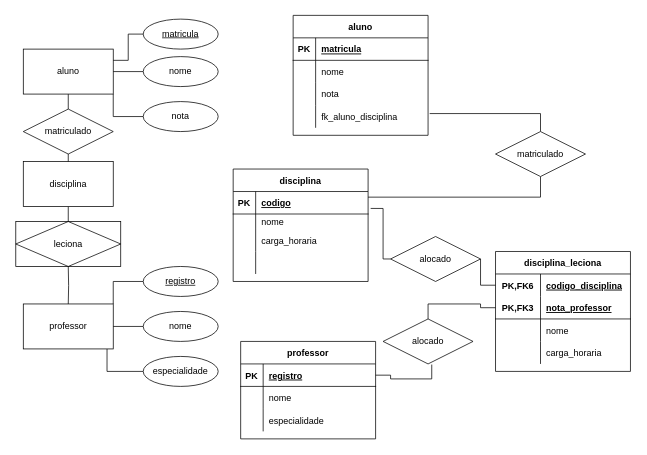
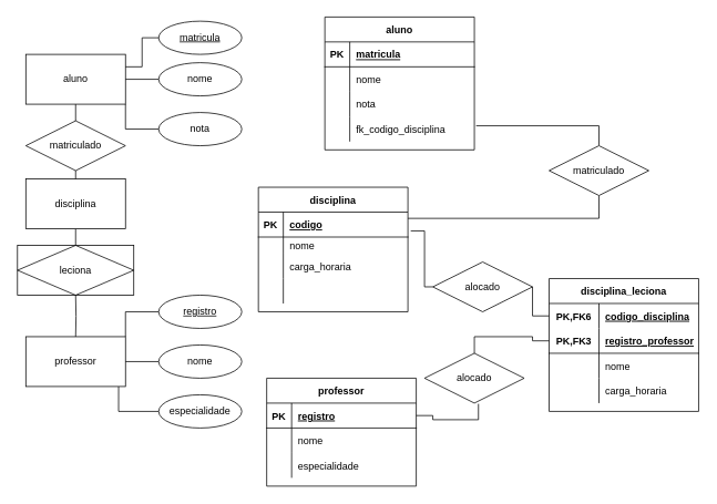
  <mxCell id="0" />
  <mxCell id="1" parent="0" />
  <mxCell id="2" style="edgeStyle=orthogonalEdgeStyle;rounded=0;orthogonalLoop=1;jettySize=auto;html=1;exitX=0.5;exitY=1;exitDx=0;exitDy=0;entryX=0.5;entryY=0;entryDx=0;entryDy=0;endArrow=none;endFill=0;" edge="1" parent="1" source="3" target="20"><mxGeometry relative="1" as="geometry" /></mxCell>
  <mxCell id="3" value="aluno" style="rounded=0;whiteSpace=wrap;html=1;" vertex="1" parent="1"><mxGeometry x="30" y="65" width="120" height="60" as="geometry" /></mxCell>
  <mxCell id="4" value="professor" style="rounded=0;whiteSpace=wrap;html=1;" vertex="1" parent="1"><mxGeometry x="30" y="405" width="120" height="60" as="geometry" /></mxCell>
  <mxCell id="5" style="edgeStyle=orthogonalEdgeStyle;rounded=0;orthogonalLoop=1;jettySize=auto;html=1;exitX=0.5;exitY=1;exitDx=0;exitDy=0;entryX=0.5;entryY=0;entryDx=0;entryDy=0;endArrow=none;endFill=0;" edge="1" parent="1" source="6"><mxGeometry relative="1" as="geometry"><mxPoint x="90" y="295" as="targetPoint" /></mxGeometry></mxCell>
  <mxCell id="6" value="disciplina" style="rounded=0;whiteSpace=wrap;html=1;" vertex="1" parent="1"><mxGeometry x="30" y="215" width="120" height="60" as="geometry" /></mxCell>
  <mxCell id="7" style="edgeStyle=orthogonalEdgeStyle;rounded=0;orthogonalLoop=1;jettySize=auto;html=1;exitX=0;exitY=0.5;exitDx=0;exitDy=0;entryX=1;entryY=0.25;entryDx=0;entryDy=0;endArrow=none;endFill=0;" edge="1" parent="1" source="8" target="3"><mxGeometry relative="1" as="geometry" /></mxCell>
  <mxCell id="8" value="matricula" style="ellipse;whiteSpace=wrap;html=1;align=center;fontStyle=4;" vertex="1" parent="1"><mxGeometry x="190" y="25" width="100" height="40" as="geometry" /></mxCell>
  <mxCell id="9" style="edgeStyle=orthogonalEdgeStyle;rounded=0;orthogonalLoop=1;jettySize=auto;html=1;exitX=0;exitY=0.5;exitDx=0;exitDy=0;entryX=1;entryY=0.5;entryDx=0;entryDy=0;endArrow=none;endFill=0;" edge="1" parent="1" source="10" target="3"><mxGeometry relative="1" as="geometry" /></mxCell>
  <mxCell id="10" value="nome" style="ellipse;whiteSpace=wrap;html=1;align=center;" vertex="1" parent="1"><mxGeometry x="190" y="75" width="100" height="40" as="geometry" /></mxCell>
  <mxCell id="11" style="edgeStyle=orthogonalEdgeStyle;rounded=0;orthogonalLoop=1;jettySize=auto;html=1;exitX=0;exitY=0.5;exitDx=0;exitDy=0;entryX=1;entryY=1;entryDx=0;entryDy=0;endArrow=none;endFill=0;" edge="1" parent="1" source="12" target="3"><mxGeometry relative="1" as="geometry" /></mxCell>
  <mxCell id="12" value="nota" style="ellipse;whiteSpace=wrap;html=1;align=center;" vertex="1" parent="1"><mxGeometry x="190" y="135" width="100" height="40" as="geometry" /></mxCell>
  <mxCell id="13" style="edgeStyle=orthogonalEdgeStyle;rounded=0;orthogonalLoop=1;jettySize=auto;html=1;exitX=0;exitY=0.5;exitDx=0;exitDy=0;entryX=1;entryY=0;entryDx=0;entryDy=0;endArrow=none;endFill=0;" edge="1" parent="1" source="14" target="4"><mxGeometry relative="1" as="geometry" /></mxCell>
  <mxCell id="14" value="registro" style="ellipse;whiteSpace=wrap;html=1;align=center;fontStyle=4;" vertex="1" parent="1"><mxGeometry x="190" y="355" width="100" height="40" as="geometry" /></mxCell>
  <mxCell id="15" style="edgeStyle=orthogonalEdgeStyle;rounded=0;orthogonalLoop=1;jettySize=auto;html=1;exitX=0;exitY=0.5;exitDx=0;exitDy=0;entryX=1;entryY=0.5;entryDx=0;entryDy=0;endArrow=none;endFill=0;" edge="1" parent="1" source="16" target="4"><mxGeometry relative="1" as="geometry" /></mxCell>
  <mxCell id="16" value="nome" style="ellipse;whiteSpace=wrap;html=1;align=center;" vertex="1" parent="1"><mxGeometry x="190" y="415" width="100" height="40" as="geometry" /></mxCell>
  <mxCell id="17" style="edgeStyle=orthogonalEdgeStyle;rounded=0;orthogonalLoop=1;jettySize=auto;html=1;exitX=0;exitY=0.5;exitDx=0;exitDy=0;entryX=0.931;entryY=1.002;entryDx=0;entryDy=0;entryPerimeter=0;endArrow=none;endFill=0;" edge="1" parent="1" source="18" target="4"><mxGeometry relative="1" as="geometry" /></mxCell>
  <mxCell id="18" value="especialidade" style="ellipse;whiteSpace=wrap;html=1;align=center;" vertex="1" parent="1"><mxGeometry x="190" y="475" width="100" height="40" as="geometry" /></mxCell>
  <mxCell id="19" style="edgeStyle=orthogonalEdgeStyle;rounded=0;orthogonalLoop=1;jettySize=auto;html=1;exitX=0.5;exitY=1;exitDx=0;exitDy=0;entryX=0.5;entryY=0;entryDx=0;entryDy=0;endArrow=none;endFill=0;" edge="1" parent="1" source="20" target="6"><mxGeometry relative="1" as="geometry" /></mxCell>
  <mxCell id="20" value="matriculado" style="shape=rhombus;perimeter=rhombusPerimeter;whiteSpace=wrap;html=1;align=center;" vertex="1" parent="1"><mxGeometry x="30" y="145" width="120" height="60" as="geometry" /></mxCell>
  <mxCell id="21" style="edgeStyle=orthogonalEdgeStyle;rounded=0;orthogonalLoop=1;jettySize=auto;html=1;exitX=0.5;exitY=1;exitDx=0;exitDy=0;endArrow=none;endFill=0;" edge="1" parent="1" target="4"><mxGeometry relative="1" as="geometry"><mxPoint x="90" y="355" as="sourcePoint" /></mxGeometry></mxCell>
  <mxCell id="22" value="aluno" style="shape=table;startSize=30;container=1;collapsible=1;childLayout=tableLayout;fixedRows=1;rowLines=0;fontStyle=1;align=center;resizeLast=1;" vertex="1" parent="1"><mxGeometry x="390" y="20" width="180" height="160" as="geometry" /></mxCell>
  <mxCell id="23" value="" style="shape=tableRow;horizontal=0;startSize=0;swimlaneHead=0;swimlaneBody=0;fillColor=none;collapsible=0;dropTarget=0;points=[[0,0.5],[1,0.5]];portConstraint=eastwest;top=0;left=0;right=0;bottom=1;" vertex="1" parent="22"><mxGeometry y="30" width="180" height="30" as="geometry" /></mxCell>
  <mxCell id="24" value="PK" style="shape=partialRectangle;connectable=0;fillColor=none;top=0;left=0;bottom=0;right=0;fontStyle=1;overflow=hidden;" vertex="1" parent="23"><mxGeometry width="30" height="30" as="geometry"><mxRectangle width="30" height="30" as="alternateBounds" /></mxGeometry></mxCell>
  <mxCell id="25" value="matricula" style="shape=partialRectangle;connectable=0;fillColor=none;top=0;left=0;bottom=0;right=0;align=left;spacingLeft=6;fontStyle=5;overflow=hidden;" vertex="1" parent="23"><mxGeometry x="30" width="150" height="30" as="geometry"><mxRectangle width="150" height="30" as="alternateBounds" /></mxGeometry></mxCell>
  <mxCell id="26" value="" style="shape=tableRow;horizontal=0;startSize=0;swimlaneHead=0;swimlaneBody=0;fillColor=none;collapsible=0;dropTarget=0;points=[[0,0.5],[1,0.5]];portConstraint=eastwest;top=0;left=0;right=0;bottom=0;" vertex="1" parent="22"><mxGeometry y="60" width="180" height="30" as="geometry" /></mxCell>
  <mxCell id="27" value="" style="shape=partialRectangle;connectable=0;fillColor=none;top=0;left=0;bottom=0;right=0;editable=1;overflow=hidden;" vertex="1" parent="26"><mxGeometry width="30" height="30" as="geometry"><mxRectangle width="30" height="30" as="alternateBounds" /></mxGeometry></mxCell>
  <mxCell id="28" value="nome" style="shape=partialRectangle;connectable=0;fillColor=none;top=0;left=0;bottom=0;right=0;align=left;spacingLeft=6;overflow=hidden;" vertex="1" parent="26"><mxGeometry x="30" width="150" height="30" as="geometry"><mxRectangle width="150" height="30" as="alternateBounds" /></mxGeometry></mxCell>
  <mxCell id="29" value="" style="shape=tableRow;horizontal=0;startSize=0;swimlaneHead=0;swimlaneBody=0;fillColor=none;collapsible=0;dropTarget=0;points=[[0,0.5],[1,0.5]];portConstraint=eastwest;top=0;left=0;right=0;bottom=0;" vertex="1" parent="22"><mxGeometry y="90" width="180" height="30" as="geometry" /></mxCell>
  <mxCell id="30" value="" style="shape=partialRectangle;connectable=0;fillColor=none;top=0;left=0;bottom=0;right=0;editable=1;overflow=hidden;" vertex="1" parent="29"><mxGeometry width="30" height="30" as="geometry"><mxRectangle width="30" height="30" as="alternateBounds" /></mxGeometry></mxCell>
  <mxCell id="31" value="nota" style="shape=partialRectangle;connectable=0;fillColor=none;top=0;left=0;bottom=0;right=0;align=left;spacingLeft=6;overflow=hidden;" vertex="1" parent="29"><mxGeometry x="30" width="150" height="30" as="geometry"><mxRectangle width="150" height="30" as="alternateBounds" /></mxGeometry></mxCell>
  <mxCell id="32" value="" style="shape=tableRow;horizontal=0;startSize=0;swimlaneHead=0;swimlaneBody=0;fillColor=none;collapsible=0;dropTarget=0;points=[[0,0.5],[1,0.5]];portConstraint=eastwest;top=0;left=0;right=0;bottom=0;" vertex="1" parent="22"><mxGeometry y="120" width="180" height="30" as="geometry" /></mxCell>
  <mxCell id="33" value="" style="shape=partialRectangle;connectable=0;fillColor=none;top=0;left=0;bottom=0;right=0;editable=1;overflow=hidden;" vertex="1" parent="32"><mxGeometry width="30" height="30" as="geometry"><mxRectangle width="30" height="30" as="alternateBounds" /></mxGeometry></mxCell>
- <mxCell id="34" value="fk_aluno_disciplina" style="shape=partialRectangle;connectable=0;fillColor=none;top=0;left=0;bottom=0;right=0;align=left;spacingLeft=6;overflow=hidden;" vertex="1" parent="32"><mxGeometry x="30" width="150" height="30" as="geometry"><mxRectangle width="150" height="30" as="alternateBounds" /></mxGeometry></mxCell>
+ <mxCell id="34" value="fk_codigo_disciplina" style="shape=partialRectangle;connectable=0;fillColor=none;top=0;left=0;bottom=0;right=0;align=left;spacingLeft=6;overflow=hidden;" vertex="1" parent="32"><mxGeometry x="30" width="150" height="30" as="geometry"><mxRectangle width="150" height="30" as="alternateBounds" /></mxGeometry></mxCell>
  <mxCell id="35" value="professor" style="shape=table;startSize=30;container=1;collapsible=1;childLayout=tableLayout;fixedRows=1;rowLines=0;fontStyle=1;align=center;resizeLast=1;" vertex="1" parent="1"><mxGeometry x="320" y="455" width="180" height="130" as="geometry" /></mxCell>
  <mxCell id="36" value="" style="shape=tableRow;horizontal=0;startSize=0;swimlaneHead=0;swimlaneBody=0;fillColor=none;collapsible=0;dropTarget=0;points=[[0,0.5],[1,0.5]];portConstraint=eastwest;top=0;left=0;right=0;bottom=1;" vertex="1" parent="35"><mxGeometry y="30" width="180" height="30" as="geometry" /></mxCell>
  <mxCell id="37" value="PK" style="shape=partialRectangle;connectable=0;fillColor=none;top=0;left=0;bottom=0;right=0;fontStyle=1;overflow=hidden;" vertex="1" parent="36"><mxGeometry width="30" height="30" as="geometry"><mxRectangle width="30" height="30" as="alternateBounds" /></mxGeometry></mxCell>
  <mxCell id="38" value="registro" style="shape=partialRectangle;connectable=0;fillColor=none;top=0;left=0;bottom=0;right=0;align=left;spacingLeft=6;fontStyle=5;overflow=hidden;" vertex="1" parent="36"><mxGeometry x="30" width="150" height="30" as="geometry"><mxRectangle width="150" height="30" as="alternateBounds" /></mxGeometry></mxCell>
  <mxCell id="39" value="" style="shape=tableRow;horizontal=0;startSize=0;swimlaneHead=0;swimlaneBody=0;fillColor=none;collapsible=0;dropTarget=0;points=[[0,0.5],[1,0.5]];portConstraint=eastwest;top=0;left=0;right=0;bottom=0;" vertex="1" parent="35"><mxGeometry y="60" width="180" height="30" as="geometry" /></mxCell>
  <mxCell id="40" value="" style="shape=partialRectangle;connectable=0;fillColor=none;top=0;left=0;bottom=0;right=0;editable=1;overflow=hidden;" vertex="1" parent="39"><mxGeometry width="30" height="30" as="geometry"><mxRectangle width="30" height="30" as="alternateBounds" /></mxGeometry></mxCell>
  <mxCell id="41" value="nome" style="shape=partialRectangle;connectable=0;fillColor=none;top=0;left=0;bottom=0;right=0;align=left;spacingLeft=6;overflow=hidden;" vertex="1" parent="39"><mxGeometry x="30" width="150" height="30" as="geometry"><mxRectangle width="150" height="30" as="alternateBounds" /></mxGeometry></mxCell>
  <mxCell id="42" value="" style="shape=tableRow;horizontal=0;startSize=0;swimlaneHead=0;swimlaneBody=0;fillColor=none;collapsible=0;dropTarget=0;points=[[0,0.5],[1,0.5]];portConstraint=eastwest;top=0;left=0;right=0;bottom=0;" vertex="1" parent="35"><mxGeometry y="90" width="180" height="30" as="geometry" /></mxCell>
  <mxCell id="43" value="" style="shape=partialRectangle;connectable=0;fillColor=none;top=0;left=0;bottom=0;right=0;editable=1;overflow=hidden;" vertex="1" parent="42"><mxGeometry width="30" height="30" as="geometry"><mxRectangle width="30" height="30" as="alternateBounds" /></mxGeometry></mxCell>
  <mxCell id="44" value="especialidade" style="shape=partialRectangle;connectable=0;fillColor=none;top=0;left=0;bottom=0;right=0;align=left;spacingLeft=6;overflow=hidden;" vertex="1" parent="42"><mxGeometry x="30" width="150" height="30" as="geometry"><mxRectangle width="150" height="30" as="alternateBounds" /></mxGeometry></mxCell>
  <mxCell id="45" style="edgeStyle=orthogonalEdgeStyle;rounded=0;orthogonalLoop=1;jettySize=auto;html=1;exitX=1;exitY=0.25;exitDx=0;exitDy=0;entryX=0.5;entryY=1;entryDx=0;entryDy=0;endArrow=none;endFill=0;" edge="1" parent="1" source="46" target="60"><mxGeometry relative="1" as="geometry" /></mxCell>
  <mxCell id="46" value="disciplina" style="shape=table;startSize=30;container=1;collapsible=1;childLayout=tableLayout;fixedRows=1;rowLines=0;fontStyle=1;align=center;resizeLast=1;" vertex="1" parent="1"><mxGeometry x="310" y="225" width="180" height="150" as="geometry" /></mxCell>
  <mxCell id="47" value="" style="shape=tableRow;horizontal=0;startSize=0;swimlaneHead=0;swimlaneBody=0;fillColor=none;collapsible=0;dropTarget=0;points=[[0,0.5],[1,0.5]];portConstraint=eastwest;top=0;left=0;right=0;bottom=1;" vertex="1" parent="46"><mxGeometry y="30" width="180" height="30" as="geometry" /></mxCell>
  <mxCell id="48" value="PK" style="shape=partialRectangle;connectable=0;fillColor=none;top=0;left=0;bottom=0;right=0;fontStyle=1;overflow=hidden;" vertex="1" parent="47"><mxGeometry width="30" height="30" as="geometry"><mxRectangle width="30" height="30" as="alternateBounds" /></mxGeometry></mxCell>
  <mxCell id="49" value="codigo" style="shape=partialRectangle;connectable=0;fillColor=none;top=0;left=0;bottom=0;right=0;align=left;spacingLeft=6;fontStyle=5;overflow=hidden;" vertex="1" parent="47"><mxGeometry x="30" width="150" height="30" as="geometry"><mxRectangle width="150" height="30" as="alternateBounds" /></mxGeometry></mxCell>
  <mxCell id="50" value="" style="shape=tableRow;horizontal=0;startSize=0;swimlaneHead=0;swimlaneBody=0;fillColor=none;collapsible=0;dropTarget=0;points=[[0,0.5],[1,0.5]];portConstraint=eastwest;top=0;left=0;right=0;bottom=0;" vertex="1" parent="46"><mxGeometry y="60" width="180" height="20" as="geometry" /></mxCell>
  <mxCell id="51" value="" style="shape=partialRectangle;connectable=0;fillColor=none;top=0;left=0;bottom=0;right=0;editable=1;overflow=hidden;" vertex="1" parent="50"><mxGeometry width="30" height="20" as="geometry"><mxRectangle width="30" height="20" as="alternateBounds" /></mxGeometry></mxCell>
  <mxCell id="52" value="nome" style="shape=partialRectangle;connectable=0;fillColor=none;top=0;left=0;bottom=0;right=0;align=left;spacingLeft=6;overflow=hidden;" vertex="1" parent="50"><mxGeometry x="30" width="150" height="20" as="geometry"><mxRectangle width="150" height="20" as="alternateBounds" /></mxGeometry></mxCell>
  <mxCell id="53" value="" style="shape=tableRow;horizontal=0;startSize=0;swimlaneHead=0;swimlaneBody=0;fillColor=none;collapsible=0;dropTarget=0;points=[[0,0.5],[1,0.5]];portConstraint=eastwest;top=0;left=0;right=0;bottom=0;" vertex="1" parent="46"><mxGeometry y="80" width="180" height="30" as="geometry" /></mxCell>
  <mxCell id="54" value="" style="shape=partialRectangle;connectable=0;fillColor=none;top=0;left=0;bottom=0;right=0;editable=1;overflow=hidden;" vertex="1" parent="53"><mxGeometry width="30" height="30" as="geometry"><mxRectangle width="30" height="30" as="alternateBounds" /></mxGeometry></mxCell>
  <mxCell id="55" value="carga_horaria" style="shape=partialRectangle;connectable=0;fillColor=none;top=0;left=0;bottom=0;right=0;align=left;spacingLeft=6;overflow=hidden;" vertex="1" parent="53"><mxGeometry x="30" width="150" height="30" as="geometry"><mxRectangle width="150" height="30" as="alternateBounds" /></mxGeometry></mxCell>
  <mxCell id="56" value="" style="shape=tableRow;horizontal=0;startSize=0;swimlaneHead=0;swimlaneBody=0;fillColor=none;collapsible=0;dropTarget=0;points=[[0,0.5],[1,0.5]];portConstraint=eastwest;top=0;left=0;right=0;bottom=0;" vertex="1" parent="46"><mxGeometry y="110" width="180" height="30" as="geometry" /></mxCell>
  <mxCell id="57" value="" style="shape=partialRectangle;connectable=0;fillColor=none;top=0;left=0;bottom=0;right=0;editable=1;overflow=hidden;" vertex="1" parent="56"><mxGeometry width="30" height="30" as="geometry"><mxRectangle width="30" height="30" as="alternateBounds" /></mxGeometry></mxCell>
  <mxCell id="58" value="" style="shape=partialRectangle;connectable=0;fillColor=none;top=0;left=0;bottom=0;right=0;align=left;spacingLeft=6;overflow=hidden;" vertex="1" parent="56"><mxGeometry x="30" width="150" height="30" as="geometry"><mxRectangle width="150" height="30" as="alternateBounds" /></mxGeometry></mxCell>
  <mxCell id="59" style="edgeStyle=orthogonalEdgeStyle;rounded=0;orthogonalLoop=1;jettySize=auto;html=1;exitX=0.5;exitY=0;exitDx=0;exitDy=0;entryX=1.012;entryY=0.367;entryDx=0;entryDy=0;entryPerimeter=0;endArrow=none;endFill=0;" edge="1" parent="1" source="60" target="32"><mxGeometry relative="1" as="geometry" /></mxCell>
  <mxCell id="60" value="matriculado" style="shape=rhombus;perimeter=rhombusPerimeter;whiteSpace=wrap;html=1;align=center;" vertex="1" parent="1"><mxGeometry x="660" y="175" width="120" height="60" as="geometry" /></mxCell>
  <mxCell id="61" value="leciona" style="shape=associativeEntity;whiteSpace=wrap;html=1;align=center;" vertex="1" parent="1"><mxGeometry y="295" width="140" height="60" as="geometry" x="20" /></mxCell>
  <mxCell id="62" value="disciplina_leciona" style="shape=table;startSize=30;container=1;collapsible=1;childLayout=tableLayout;fixedRows=1;rowLines=0;fontStyle=1;align=center;resizeLast=1;" vertex="1" parent="1"><mxGeometry x="660" y="335" width="180" height="160" as="geometry" /></mxCell>
  <mxCell id="63" value="" style="shape=tableRow;horizontal=0;startSize=0;swimlaneHead=0;swimlaneBody=0;fillColor=none;collapsible=0;dropTarget=0;points=[[0,0.5],[1,0.5]];portConstraint=eastwest;top=0;left=0;right=0;bottom=0;" vertex="1" parent="62"><mxGeometry y="30" width="180" height="30" as="geometry" /></mxCell>
  <mxCell id="64" value="PK,FK6" style="shape=partialRectangle;connectable=0;fillColor=none;top=0;left=0;bottom=0;right=0;fontStyle=1;overflow=hidden;" vertex="1" parent="63"><mxGeometry width="60" height="30" as="geometry"><mxRectangle width="60" height="30" as="alternateBounds" /></mxGeometry></mxCell>
  <mxCell id="65" value="codigo_disciplina" style="shape=partialRectangle;connectable=0;fillColor=none;top=0;left=0;bottom=0;right=0;align=left;spacingLeft=6;fontStyle=5;overflow=hidden;" vertex="1" parent="63"><mxGeometry x="60" width="120" height="30" as="geometry"><mxRectangle width="120" height="30" as="alternateBounds" /></mxGeometry></mxCell>
  <mxCell id="66" value="" style="shape=tableRow;horizontal=0;startSize=0;swimlaneHead=0;swimlaneBody=0;fillColor=none;collapsible=0;dropTarget=0;points=[[0,0.5],[1,0.5]];portConstraint=eastwest;top=0;left=0;right=0;bottom=1;" vertex="1" parent="62"><mxGeometry y="60" width="180" height="30" as="geometry" /></mxCell>
  <mxCell id="67" value="PK,FK3" style="shape=partialRectangle;connectable=0;fillColor=none;top=0;left=0;bottom=0;right=0;fontStyle=1;overflow=hidden;" vertex="1" parent="66"><mxGeometry width="60" height="30" as="geometry"><mxRectangle width="60" height="30" as="alternateBounds" /></mxGeometry></mxCell>
- <mxCell id="68" value="nota_professor" style="shape=partialRectangle;connectable=0;fillColor=none;top=0;left=0;bottom=0;right=0;align=left;spacingLeft=6;fontStyle=5;overflow=hidden;" vertex="1" parent="66"><mxGeometry x="60" width="120" height="30" as="geometry"><mxRectangle width="120" height="30" as="alternateBounds" /></mxGeometry></mxCell>
+ <mxCell id="68" value="registro_professor" style="shape=partialRectangle;connectable=0;fillColor=none;top=0;left=0;bottom=0;right=0;align=left;spacingLeft=6;fontStyle=5;overflow=hidden;" vertex="1" parent="66"><mxGeometry x="60" width="120" height="30" as="geometry"><mxRectangle width="120" height="30" as="alternateBounds" /></mxGeometry></mxCell>
  <mxCell id="69" value="" style="shape=tableRow;horizontal=0;startSize=0;swimlaneHead=0;swimlaneBody=0;fillColor=none;collapsible=0;dropTarget=0;points=[[0,0.5],[1,0.5]];portConstraint=eastwest;top=0;left=0;right=0;bottom=0;" vertex="1" parent="62"><mxGeometry y="90" width="180" height="30" as="geometry" /></mxCell>
  <mxCell id="70" value="" style="shape=partialRectangle;connectable=0;fillColor=none;top=0;left=0;bottom=0;right=0;editable=1;overflow=hidden;" vertex="1" parent="69"><mxGeometry width="60" height="30" as="geometry"><mxRectangle width="60" height="30" as="alternateBounds" /></mxGeometry></mxCell>
  <mxCell id="71" value="nome" style="shape=partialRectangle;connectable=0;fillColor=none;top=0;left=0;bottom=0;right=0;align=left;spacingLeft=6;overflow=hidden;" vertex="1" parent="69"><mxGeometry x="60" width="120" height="30" as="geometry"><mxRectangle width="120" height="30" as="alternateBounds" /></mxGeometry></mxCell>
  <mxCell id="72" value="" style="shape=tableRow;horizontal=0;startSize=0;swimlaneHead=0;swimlaneBody=0;fillColor=none;collapsible=0;dropTarget=0;points=[[0,0.5],[1,0.5]];portConstraint=eastwest;top=0;left=0;right=0;bottom=0;" vertex="1" parent="62"><mxGeometry y="120" width="180" height="30" as="geometry" /></mxCell>
  <mxCell id="73" value="" style="shape=partialRectangle;connectable=0;fillColor=none;top=0;left=0;bottom=0;right=0;editable=1;overflow=hidden;" vertex="1" parent="72"><mxGeometry width="60" height="30" as="geometry"><mxRectangle width="60" height="30" as="alternateBounds" /></mxGeometry></mxCell>
  <mxCell id="74" value="carga_horaria" style="shape=partialRectangle;connectable=0;fillColor=none;top=0;left=0;bottom=0;right=0;align=left;spacingLeft=6;overflow=hidden;" vertex="1" parent="72"><mxGeometry x="60" width="120" height="30" as="geometry"><mxRectangle width="120" height="30" as="alternateBounds" /></mxGeometry></mxCell>
  <mxCell id="75" style="edgeStyle=orthogonalEdgeStyle;rounded=0;orthogonalLoop=1;jettySize=auto;html=1;exitX=0;exitY=0.5;exitDx=0;exitDy=0;entryX=1.019;entryY=0.752;entryDx=0;entryDy=0;entryPerimeter=0;endArrow=none;endFill=0;" edge="1" parent="1" source="76" target="47"><mxGeometry relative="1" as="geometry"><Array as="points"><mxPoint x="510" y="345" /><mxPoint x="510" y="278" /></Array></mxGeometry></mxCell>
  <mxCell id="76" value="alocado" style="shape=rhombus;perimeter=rhombusPerimeter;whiteSpace=wrap;html=1;align=center;" vertex="1" parent="1"><mxGeometry x="520" y="315" width="120" height="60" as="geometry" /></mxCell>
  <mxCell id="77" style="edgeStyle=orthogonalEdgeStyle;rounded=0;orthogonalLoop=1;jettySize=auto;html=1;exitX=0;exitY=0.5;exitDx=0;exitDy=0;entryX=1;entryY=0.5;entryDx=0;entryDy=0;endArrow=none;endFill=0;" edge="1" parent="1" source="63" target="76"><mxGeometry relative="1" as="geometry" /></mxCell>
  <mxCell id="78" value="alocado" style="shape=rhombus;perimeter=rhombusPerimeter;whiteSpace=wrap;html=1;align=center;" vertex="1" parent="1"><mxGeometry x="510" y="425" width="120" height="60" as="geometry" /></mxCell>
  <mxCell id="79" style="edgeStyle=orthogonalEdgeStyle;rounded=0;orthogonalLoop=1;jettySize=auto;html=1;exitX=0;exitY=0.5;exitDx=0;exitDy=0;entryX=0.5;entryY=0;entryDx=0;entryDy=0;endArrow=none;endFill=0;" edge="1" parent="1" source="66" target="78"><mxGeometry relative="1" as="geometry" /></mxCell>
  <mxCell id="80" style="edgeStyle=orthogonalEdgeStyle;rounded=0;orthogonalLoop=1;jettySize=auto;html=1;exitX=1;exitY=0.5;exitDx=0;exitDy=0;entryX=0.541;entryY=1.014;entryDx=0;entryDy=0;entryPerimeter=0;endArrow=none;endFill=0;" edge="1" parent="1" source="36" target="78"><mxGeometry relative="1" as="geometry" /></mxCell>
